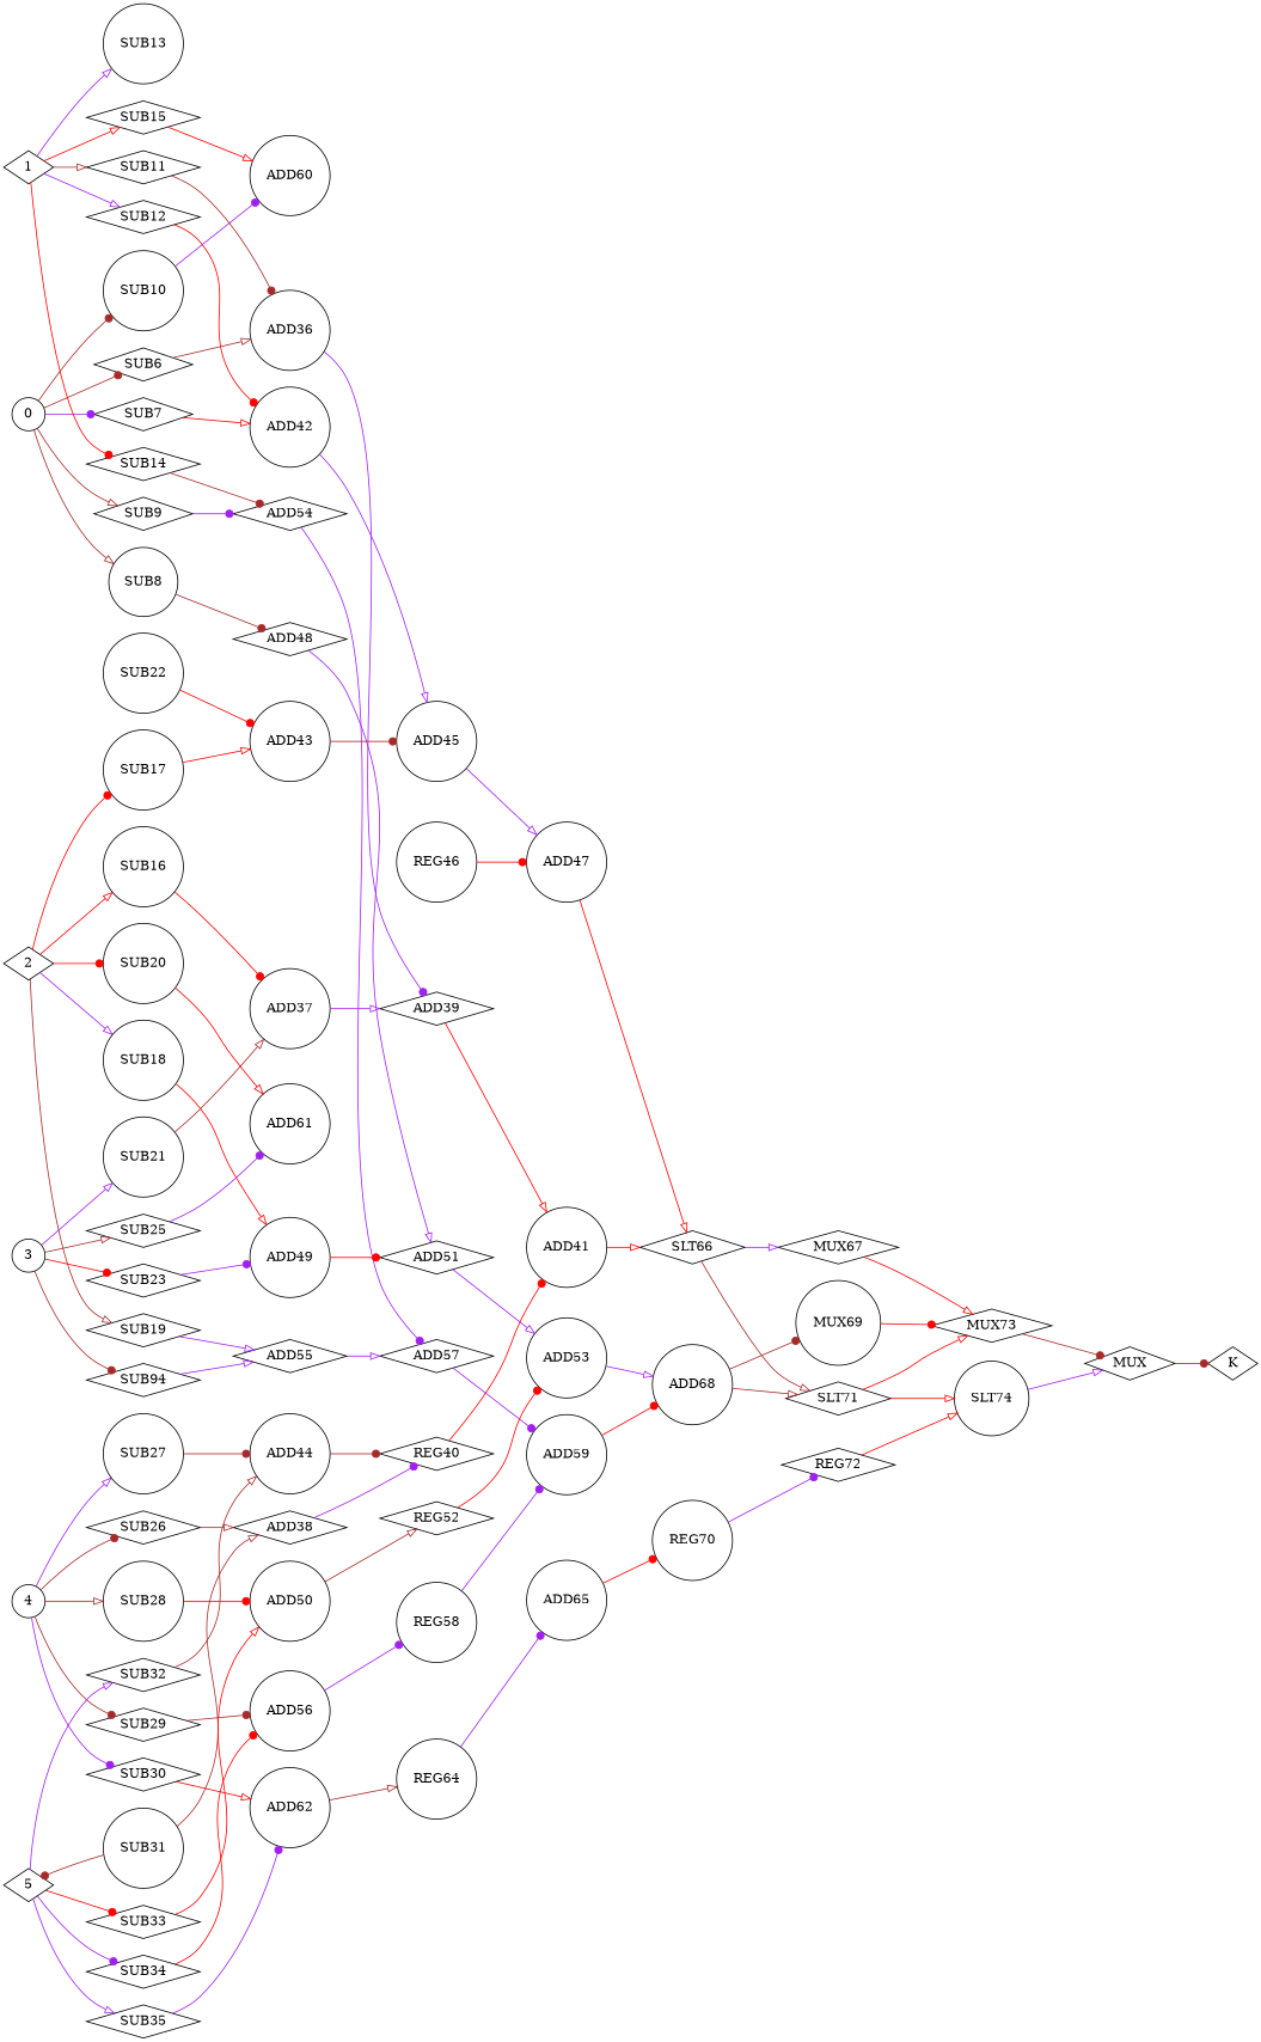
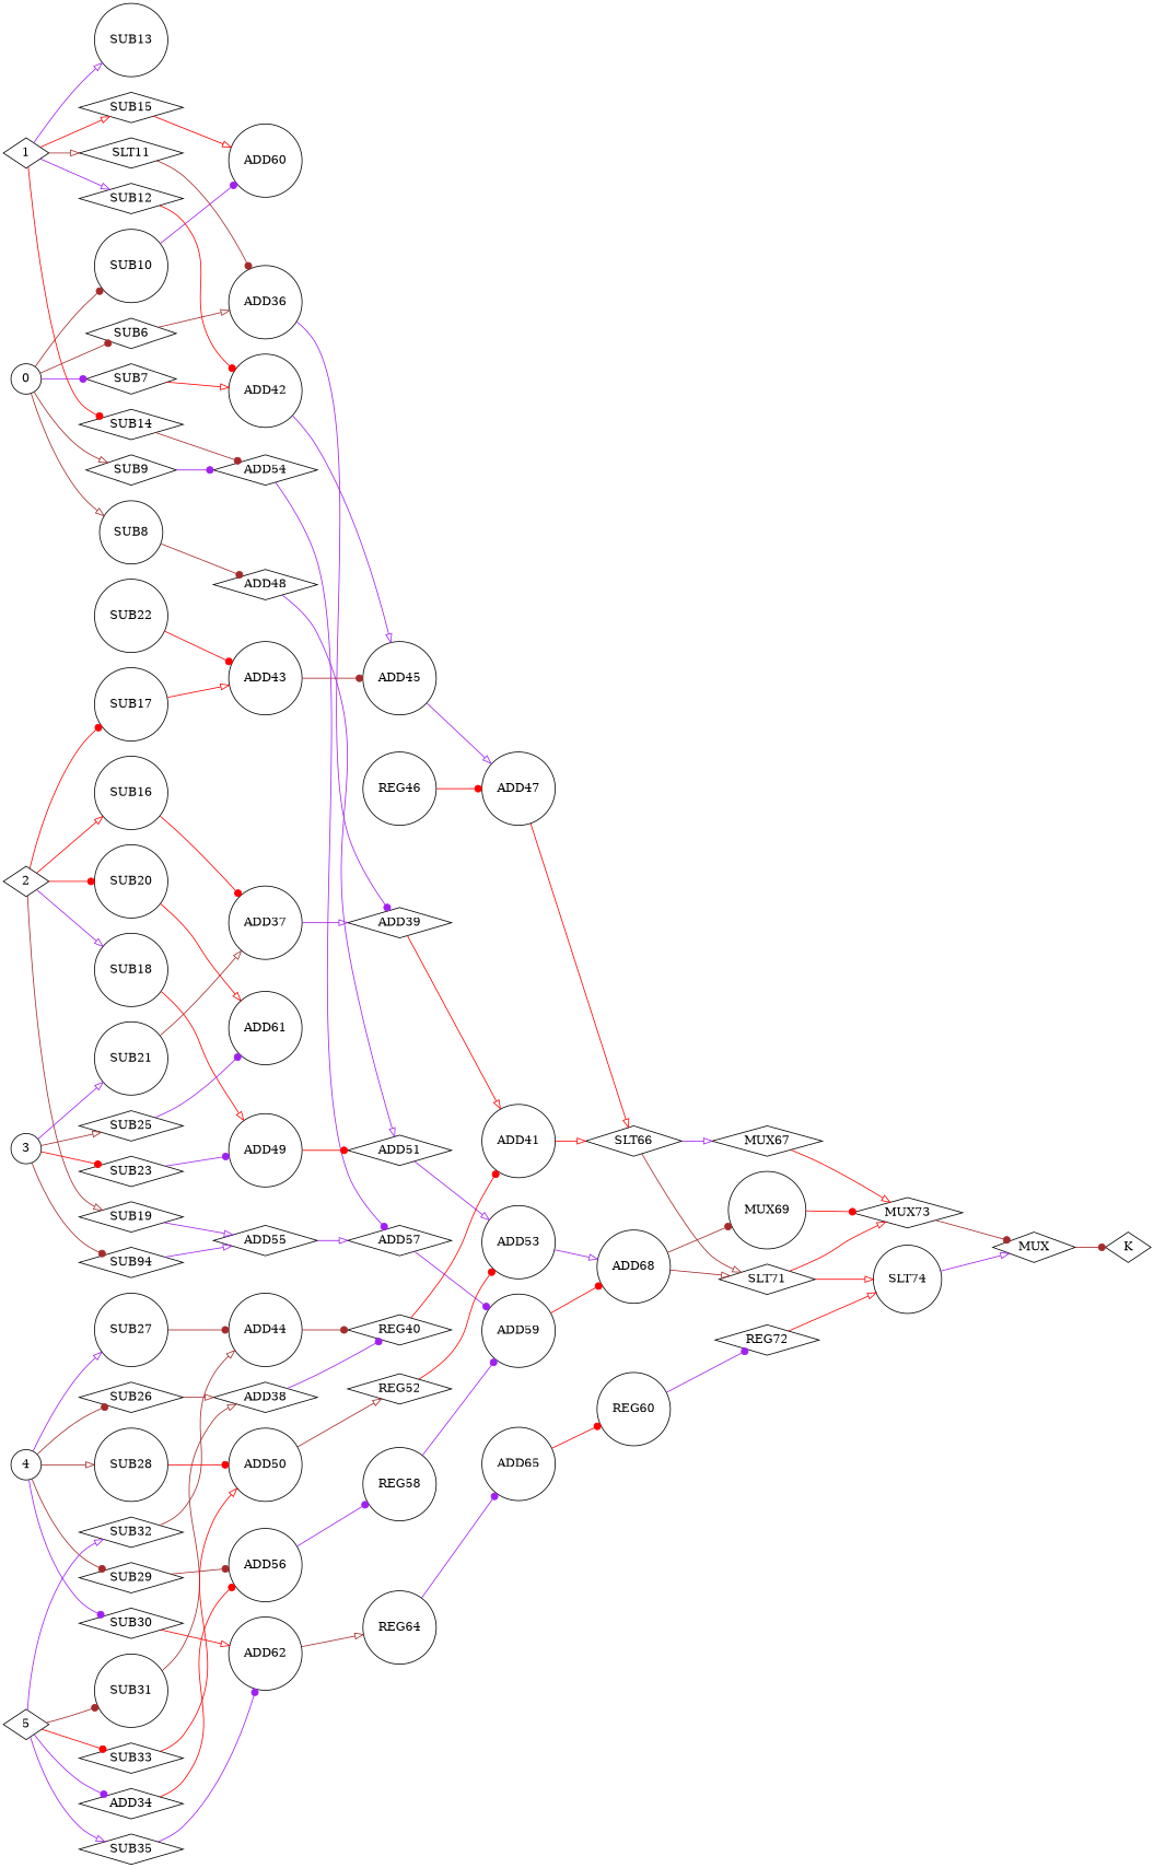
  strict digraph {
    rankdir=LR
    node [shape=circle]
    edge [arrowhead=onormal color=purple]
    n1 [label=SUB6 shape=diamond]
    n2 [label=ADD36]
    0
    n4 [label=SUB7 shape=diamond]
    n5 [label=SUB8]
    n6 [label=SUB9 shape=diamond]
    n7 [label=SUB10]
    n8 [label=ADD42]
    n9 [label=ADD48 shape=diamond]
    n10 [label=ADD54 shape=diamond]
    n11 [label=ADD60]
    n12 [label=ADD39 shape=diamond]
    n13 [label=ADD45]
    n14 [label=ADD51 shape=diamond]
    n15 [label=ADD57 shape=diamond]
-   n16 [label=SUB11 shape=diamond]
+   n16 [label=SLT11 shape=diamond]
    1 [shape=diamond]
    n18 [label=SUB12 shape=diamond]
    n19 [label=SUB13]
    n20 [label=SUB14 shape=diamond]
    n21 [label=SUB15 shape=diamond]
    n22 [label=SUB16]
    n23 [label=ADD37]
    2 [shape=diamond]
    n25 [label=SUB17]
    n26 [label=SUB18]
    n27 [label=SUB19 shape=diamond]
    n28 [label=SUB20]
    n29 [label=ADD43]
    n30 [label=ADD49]
    n31 [label=ADD55 shape=diamond]
    n32 [label=ADD61]
    n33 [label=SUB21]
    3
    n35 [label=SUB23 shape=diamond]
    n36 [label=SUB94 shape=diamond]
    n37 [label=SUB25 shape=diamond]
    n38 [label=SUB22]
    n39 [label=SUB26 shape=diamond]
    n40 [label=ADD38 shape=diamond]
    4
    n42 [label=SUB27]
    n43 [label=SUB28]
    n44 [label=SUB29 shape=diamond]
    n45 [label=SUB30 shape=diamond]
    n46 [label=ADD44]
    n47 [label=ADD50]
    n48 [label=ADD56]
    n49 [label=ADD62]
    n50 [label=REG40 shape=diamond]
    n51 [label=REG52 shape=diamond]
    n52 [label=REG58]
    n53 [label=REG64]
    n54 [label=SUB31]
    5 [shape=diamond]
    n56 [label=SUB32 shape=diamond]
    n57 [label=SUB33 shape=diamond]
-   n58 [label=SUB34 shape=diamond]
+   n58 [label=ADD34 shape=diamond]
    n59 [label=SUB35 shape=diamond]
    n60 [label=ADD41]
    n61 [label=SLT66 shape=diamond]
    n62 [label=MUX67 shape=diamond]
    n63 [label=SLT71 shape=diamond]
    n64 [label=ADD47]
    n65 [label=REG46]
    n66 [label=ADD53]
    n67 [label=ADD68]
    n68 [label=MUX69]
    n69 [label=ADD59]
    n70 [label=ADD65]
-   n71 [label=REG70]
+   n71 [label=REG60]
    n72 [label=REG72 shape=diamond]
    n73 [label=MUX73 shape=diamond]
    n74 [label=SLT74]
    n75 [label=MUX shape=diamond]
    n76 [label=K shape=diamond]
    n1 -> n2 [color=brown]
    n2 -> n12 [arrowhead=dot]
    0 -> n1 [arrowhead=dot color=brown]
    0 -> n4 [arrowhead=dot]
    0 -> n5 [color=brown]
    0 -> n6 [color=brown]
    0 -> n7 [arrowhead=dot color=brown]
    n4 -> n8 [color=red]
    n5 -> n9 [arrowhead=dot color=brown]
    n6 -> n10 [arrowhead=dot]
    n7 -> n11 [arrowhead=dot]
    n8 -> n13
    n9 -> n14
    n10 -> n15 [arrowhead=dot]
    n12 -> n60 [color=red]
    n13 -> n64
    n14 -> n66
    n15 -> n69 [arrowhead=dot]
    n16 -> n2 [arrowhead=dot color=brown]
    1 -> n16 [color=brown]
    1 -> n18
    1 -> n19
    1 -> n20 [arrowhead=dot color=red]
    1 -> n21 [color=red]
    n18 -> n8 [arrowhead=dot color=red]
    n20 -> n10 [arrowhead=dot color=brown]
    n21 -> n11 [color=red]
    n22 -> n23 [arrowhead=dot color=red]
    n23 -> n12
    2 -> n22 [color=red]
    2 -> n25 [arrowhead=dot color=red]
    2 -> n26
    2 -> n27 [color=brown]
    2 -> n28 [arrowhead=dot color=red]
    n25 -> n29 [color=red]
    n26 -> n30 [color=red]
    n27 -> n31
    n28 -> n32 [color=red]
    n29 -> n13 [arrowhead=dot color=brown]
    n30 -> n14 [arrowhead=dot color=red]
    n31 -> n15
    n33 -> n23 [color=brown]
    3 -> n33
    3 -> n35 [arrowhead=dot color=red]
    3 -> n36 [arrowhead=dot color=brown]
    3 -> n37 [color=brown]
    n35 -> n30 [arrowhead=dot]
    n36 -> n31
    n37 -> n32 [arrowhead=dot]
    n38 -> n29 [arrowhead=dot color=red]
    n39 -> n40 [color=brown]
    n40 -> n50 [arrowhead=dot]
    4 -> n39 [arrowhead=dot color=brown]
    4 -> n42
    4 -> n43 [color=brown]
    4 -> n44 [arrowhead=dot color=brown]
    4 -> n45 [arrowhead=dot]
    n42 -> n46 [arrowhead=dot color=brown]
    n43 -> n47 [arrowhead=dot color=red]
    n44 -> n48 [arrowhead=dot color=brown]
    n45 -> n49 [color=red]
    n46 -> n50 [arrowhead=dot color=brown]
    n47 -> n51 [color=brown]
    n48 -> n52 [arrowhead=dot]
    n49 -> n53 [color=brown]
    n50 -> n60 [arrowhead=dot color=red]
    n51 -> n66 [arrowhead=dot color=red]
    n52 -> n69 [arrowhead=dot]
    n53 -> n70 [arrowhead=dot]
    n54 -> n40 [color=brown]
-   n54 -> 5 [arrowhead=dot color=brown]
+   5 -> n54 [arrowhead=dot color=brown]
    5 -> n56
    5 -> n57 [arrowhead=dot color=red]
    5 -> n58 [arrowhead=dot]
    5 -> n59
    n56 -> n46 [color=brown]
    n57 -> n47 [color=red]
    n58 -> n48 [arrowhead=dot color=red]
    n59 -> n49 [arrowhead=dot]
    n60 -> n61 [color=red]
    n61 -> n62
    n61 -> n63 [color=brown]
    n62 -> n73 [color=red]
    n63 -> n73 [color=red]
    n63 -> n74 [color=red]
    n64 -> n61 [color=red]
    n65 -> n64 [arrowhead=dot color=red]
    n66 -> n67
    n67 -> n63 [color=brown]
    n67 -> n68 [arrowhead=dot color=brown]
    n68 -> n73 [arrowhead=dot color=red]
    n69 -> n67 [arrowhead=dot color=red]
    n70 -> n71 [arrowhead=dot color=red]
    n71 -> n72 [arrowhead=dot]
    n72 -> n74 [color=red]
    n73 -> n75 [arrowhead=dot color=brown]
    n74 -> n75
    n75 -> n76 [arrowhead=dot color=brown]
  }
